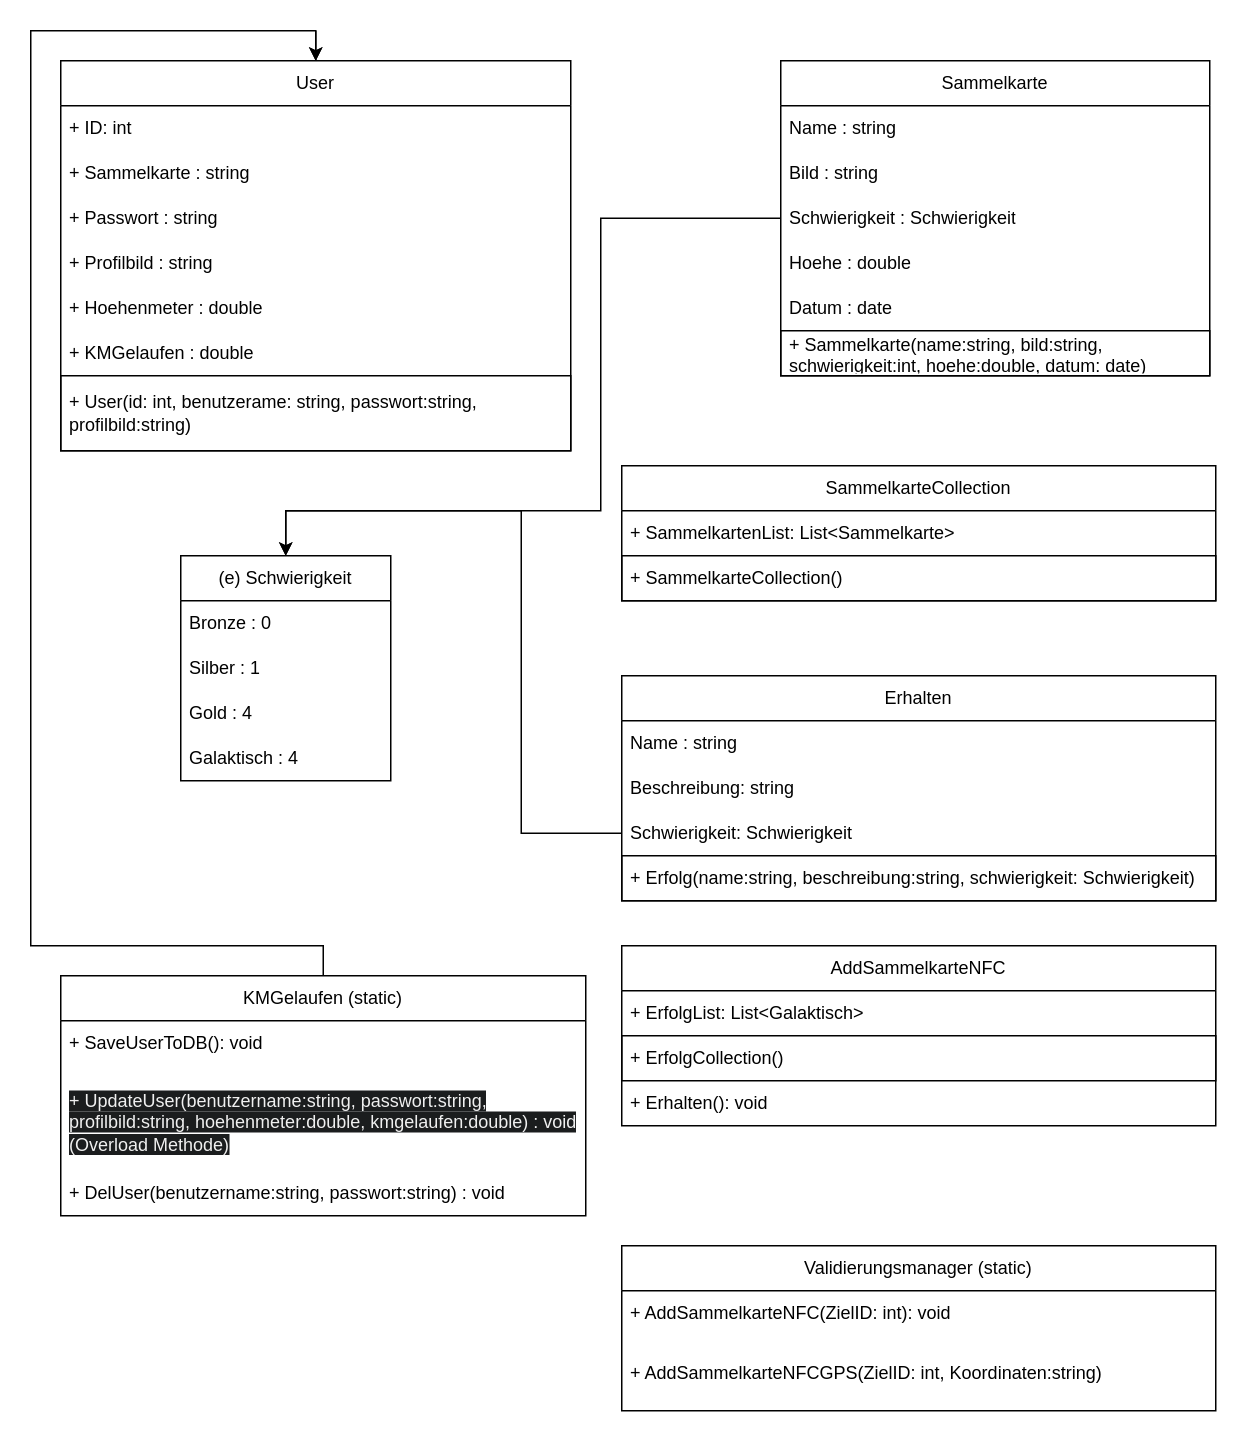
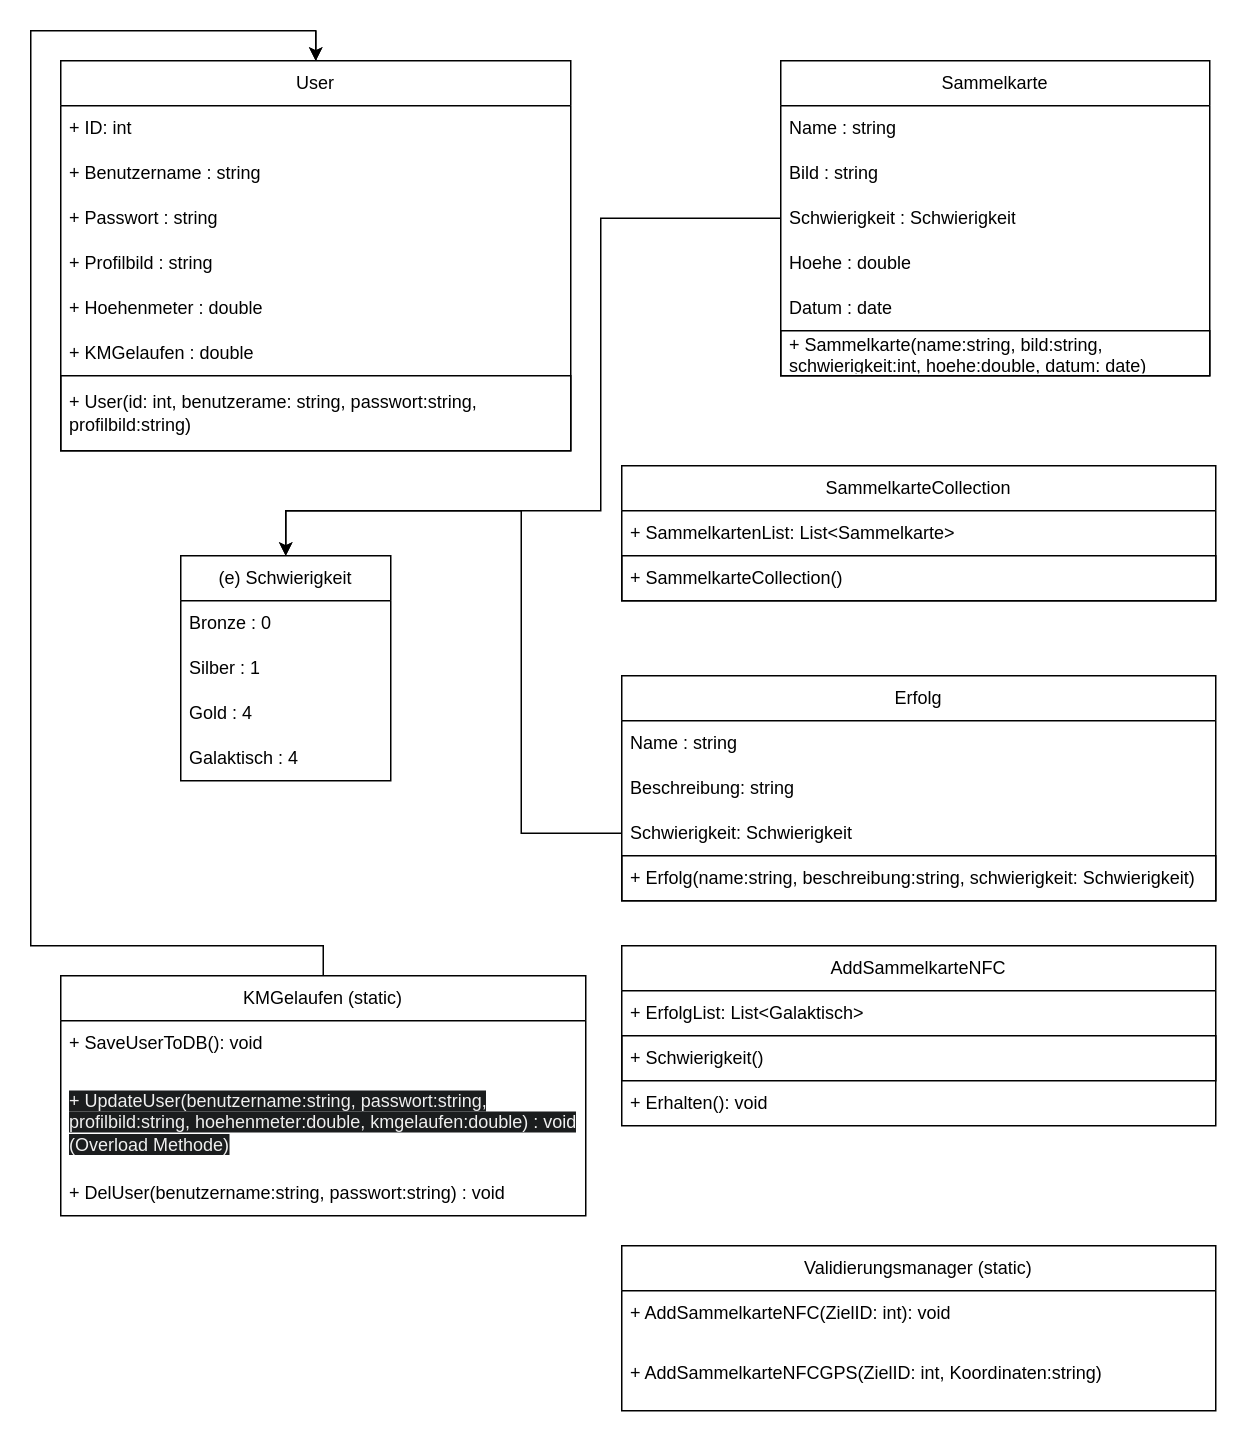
  <mxCell id="0" />
  <mxCell id="1" parent="0" />
  <mxCell id="2" value="User" style="swimlane;fontStyle=0;childLayout=stackLayout;horizontal=1;startSize=30;horizontalStack=0;resizeParent=1;resizeParentMax=0;resizeLast=0;collapsible=1;marginBottom=0;whiteSpace=wrap;html=1;" parent="1" vertex="1"><mxGeometry x="40" y="40" width="340" height="260" as="geometry" /></mxCell>
  <mxCell id="3" value="+ ID: int" style="text;strokeColor=none;fillColor=none;align=left;verticalAlign=middle;spacingLeft=4;spacingRight=4;overflow=hidden;points=[[0,0.5],[1,0.5]];portConstraint=eastwest;rotatable=0;whiteSpace=wrap;html=1;" parent="2" vertex="1"><mxGeometry y="30" width="340" height="30" as="geometry" /></mxCell>
- <mxCell id="4" value="+ Sammelkarte : string" style="text;strokeColor=none;fillColor=none;align=left;verticalAlign=middle;spacingLeft=4;spacingRight=4;overflow=hidden;points=[[0,0.5],[1,0.5]];portConstraint=eastwest;rotatable=0;whiteSpace=wrap;html=1;" parent="2" vertex="1"><mxGeometry y="60" width="340" height="30" as="geometry" /></mxCell>
+ <mxCell id="4" value="+ Benutzername : string" style="text;strokeColor=none;fillColor=none;align=left;verticalAlign=middle;spacingLeft=4;spacingRight=4;overflow=hidden;points=[[0,0.5],[1,0.5]];portConstraint=eastwest;rotatable=0;whiteSpace=wrap;html=1;" parent="2" vertex="1"><mxGeometry y="60" width="340" height="30" as="geometry" /></mxCell>
  <mxCell id="5" value="+ Passwort : string" style="text;strokeColor=none;fillColor=none;align=left;verticalAlign=middle;spacingLeft=4;spacingRight=4;overflow=hidden;points=[[0,0.5],[1,0.5]];portConstraint=eastwest;rotatable=0;whiteSpace=wrap;html=1;" parent="2" vertex="1"><mxGeometry y="90" width="340" height="30" as="geometry" /></mxCell>
  <mxCell id="6" value="+ Profilbild : string" style="text;strokeColor=none;fillColor=none;align=left;verticalAlign=middle;spacingLeft=4;spacingRight=4;overflow=hidden;points=[[0,0.5],[1,0.5]];portConstraint=eastwest;rotatable=0;whiteSpace=wrap;html=1;" parent="2" vertex="1"><mxGeometry y="120" width="340" height="30" as="geometry" /></mxCell>
  <mxCell id="7" value="+ Hoehenmeter : double" style="text;strokeColor=none;fillColor=none;align=left;verticalAlign=middle;spacingLeft=4;spacingRight=4;overflow=hidden;points=[[0,0.5],[1,0.5]];portConstraint=eastwest;rotatable=0;whiteSpace=wrap;html=1;" parent="2" vertex="1"><mxGeometry y="150" width="340" height="30" as="geometry" /></mxCell>
  <mxCell id="8" value="+ KMGelaufen : double" style="text;strokeColor=none;fillColor=none;align=left;verticalAlign=middle;spacingLeft=4;spacingRight=4;overflow=hidden;points=[[0,0.5],[1,0.5]];portConstraint=eastwest;rotatable=0;whiteSpace=wrap;html=1;" parent="2" vertex="1"><mxGeometry y="180" width="340" height="30" as="geometry" /></mxCell>
  <mxCell id="9" value="+ User(id: int, benutzerame: string, passwort:string, profilbild:string)" style="text;strokeColor=default;fillColor=none;align=left;verticalAlign=middle;spacingLeft=4;spacingRight=4;overflow=hidden;points=[[0,0.5],[1,0.5]];portConstraint=eastwest;rotatable=0;whiteSpace=wrap;html=1;" parent="2" vertex="1"><mxGeometry y="210" width="340" height="50" as="geometry" /></mxCell>
  <mxCell id="10" style="edgeStyle=orthogonalEdgeStyle;rounded=0;orthogonalLoop=1;jettySize=auto;html=1;entryX=0.5;entryY=0;entryDx=0;entryDy=0;" parent="2" target="2" edge="1"><mxGeometry relative="1" as="geometry"><mxPoint x="170" as="sourcePoint" /><Array as="points"><mxPoint x="170" y="-20" /></Array></mxGeometry></mxCell>
  <mxCell id="11" value="Sammelkarte" style="swimlane;fontStyle=0;childLayout=stackLayout;horizontal=1;startSize=30;horizontalStack=0;resizeParent=1;resizeParentMax=0;resizeLast=0;collapsible=1;marginBottom=0;whiteSpace=wrap;html=1;" parent="1" vertex="1"><mxGeometry x="520" y="40" width="286" height="210" as="geometry" /></mxCell>
  <mxCell id="12" value="Name : string" style="text;strokeColor=none;fillColor=none;align=left;verticalAlign=middle;spacingLeft=4;spacingRight=4;overflow=hidden;points=[[0,0.5],[1,0.5]];portConstraint=eastwest;rotatable=0;whiteSpace=wrap;html=1;" parent="11" vertex="1"><mxGeometry y="30" width="286" height="30" as="geometry" /></mxCell>
  <mxCell id="13" value="Bild : string" style="text;strokeColor=none;fillColor=none;align=left;verticalAlign=middle;spacingLeft=4;spacingRight=4;overflow=hidden;points=[[0,0.5],[1,0.5]];portConstraint=eastwest;rotatable=0;whiteSpace=wrap;html=1;" parent="11" vertex="1"><mxGeometry y="60" width="286" height="30" as="geometry" /></mxCell>
  <mxCell id="14" value="Schwierigkeit : Schwierigkeit" style="text;strokeColor=none;fillColor=none;align=left;verticalAlign=middle;spacingLeft=4;spacingRight=4;overflow=hidden;points=[[0,0.5],[1,0.5]];portConstraint=eastwest;rotatable=0;whiteSpace=wrap;html=1;" parent="11" vertex="1"><mxGeometry y="90" width="286" height="30" as="geometry" /></mxCell>
  <mxCell id="15" value="Hoehe : double" style="text;strokeColor=none;fillColor=none;align=left;verticalAlign=middle;spacingLeft=4;spacingRight=4;overflow=hidden;points=[[0,0.5],[1,0.5]];portConstraint=eastwest;rotatable=0;whiteSpace=wrap;html=1;" parent="11" vertex="1"><mxGeometry y="120" width="286" height="30" as="geometry" /></mxCell>
  <mxCell id="16" value="Datum : date" style="text;strokeColor=none;fillColor=none;align=left;verticalAlign=middle;spacingLeft=4;spacingRight=4;overflow=hidden;points=[[0,0.5],[1,0.5]];portConstraint=eastwest;rotatable=0;whiteSpace=wrap;html=1;" parent="11" vertex="1"><mxGeometry y="150" width="286" height="30" as="geometry" /></mxCell>
  <mxCell id="17" value="+ Sammelkarte(name:string, bild:string, schwierigkeit:int, hoehe:double, datum: date)" style="text;strokeColor=default;fillColor=none;align=left;verticalAlign=middle;spacingLeft=4;spacingRight=4;overflow=hidden;points=[[0,0.5],[1,0.5]];portConstraint=eastwest;rotatable=0;whiteSpace=wrap;html=1;" parent="11" vertex="1"><mxGeometry y="180" width="286" height="30" as="geometry" /></mxCell>
  <mxCell id="18" value="SammelkarteCollection" style="swimlane;fontStyle=0;childLayout=stackLayout;horizontal=1;startSize=30;horizontalStack=0;resizeParent=1;resizeParentMax=0;resizeLast=0;collapsible=1;marginBottom=0;whiteSpace=wrap;html=1;" parent="1" vertex="1"><mxGeometry x="414" y="310" width="396" height="90" as="geometry" /></mxCell>
  <mxCell id="19" value="+ SammelkartenList: List&amp;lt;Sammelkarte&amp;gt;" style="text;strokeColor=none;fillColor=none;align=left;verticalAlign=middle;spacingLeft=4;spacingRight=4;overflow=hidden;points=[[0,0.5],[1,0.5]];portConstraint=eastwest;rotatable=0;whiteSpace=wrap;html=1;" parent="18" vertex="1"><mxGeometry y="30" width="396" height="30" as="geometry" /></mxCell>
  <mxCell id="20" value="+ SammelkarteCollection()" style="text;strokeColor=default;fillColor=none;align=left;verticalAlign=middle;spacingLeft=4;spacingRight=4;overflow=hidden;points=[[0,0.5],[1,0.5]];portConstraint=eastwest;rotatable=0;whiteSpace=wrap;html=1;" parent="18" vertex="1"><mxGeometry y="60" width="396" height="30" as="geometry" /></mxCell>
- <mxCell id="21" value="Erhalten" style="swimlane;fontStyle=0;childLayout=stackLayout;horizontal=1;startSize=30;horizontalStack=0;resizeParent=1;resizeParentMax=0;resizeLast=0;collapsible=1;marginBottom=0;whiteSpace=wrap;html=1;" parent="1" vertex="1"><mxGeometry x="414" y="450" width="396" height="150" as="geometry" /></mxCell>
+ <mxCell id="21" value="Erfolg" style="swimlane;fontStyle=0;childLayout=stackLayout;horizontal=1;startSize=30;horizontalStack=0;resizeParent=1;resizeParentMax=0;resizeLast=0;collapsible=1;marginBottom=0;whiteSpace=wrap;html=1;" parent="1" vertex="1"><mxGeometry x="414" y="450" width="396" height="150" as="geometry" /></mxCell>
  <mxCell id="22" value="Name : string" style="text;strokeColor=none;fillColor=none;align=left;verticalAlign=middle;spacingLeft=4;spacingRight=4;overflow=hidden;points=[[0,0.5],[1,0.5]];portConstraint=eastwest;rotatable=0;whiteSpace=wrap;html=1;" parent="21" vertex="1"><mxGeometry y="30" width="396" height="30" as="geometry" /></mxCell>
  <mxCell id="23" value="Beschreibung: string" style="text;strokeColor=none;fillColor=none;align=left;verticalAlign=middle;spacingLeft=4;spacingRight=4;overflow=hidden;points=[[0,0.5],[1,0.5]];portConstraint=eastwest;rotatable=0;whiteSpace=wrap;html=1;" parent="21" vertex="1"><mxGeometry y="60" width="396" height="30" as="geometry" /></mxCell>
  <mxCell id="24" value="Schwierigkeit: Schwierigkeit" style="text;strokeColor=none;fillColor=none;align=left;verticalAlign=middle;spacingLeft=4;spacingRight=4;overflow=hidden;points=[[0,0.5],[1,0.5]];portConstraint=eastwest;rotatable=0;whiteSpace=wrap;html=1;" parent="21" vertex="1"><mxGeometry y="90" width="396" height="30" as="geometry" /></mxCell>
  <mxCell id="25" value="+ Erfolg(name:string, beschreibung:string, schwierigkeit: Schwierigkeit)" style="text;strokeColor=default;fillColor=none;align=left;verticalAlign=middle;spacingLeft=4;spacingRight=4;overflow=hidden;points=[[0,0.5],[1,0.5]];portConstraint=eastwest;rotatable=0;whiteSpace=wrap;html=1;" parent="21" vertex="1"><mxGeometry y="120" width="396" height="30" as="geometry" /></mxCell>
  <mxCell id="26" value="AddSammelkarteNFC" style="swimlane;fontStyle=0;childLayout=stackLayout;horizontal=1;startSize=30;horizontalStack=0;resizeParent=1;resizeParentMax=0;resizeLast=0;collapsible=1;marginBottom=0;whiteSpace=wrap;html=1;" parent="1" vertex="1"><mxGeometry x="414" y="630" width="396" height="120" as="geometry" /></mxCell>
  <mxCell id="27" value="+ ErfolgList: List&amp;lt;Galaktisch&amp;gt;" style="text;strokeColor=none;fillColor=none;align=left;verticalAlign=middle;spacingLeft=4;spacingRight=4;overflow=hidden;points=[[0,0.5],[1,0.5]];portConstraint=eastwest;rotatable=0;whiteSpace=wrap;html=1;" parent="26" vertex="1"><mxGeometry y="30" width="396" height="30" as="geometry" /></mxCell>
- <mxCell id="28" value="+ ErfolgCollection()" style="text;strokeColor=default;fillColor=none;align=left;verticalAlign=middle;spacingLeft=4;spacingRight=4;overflow=hidden;points=[[0,0.5],[1,0.5]];portConstraint=eastwest;rotatable=0;whiteSpace=wrap;html=1;" parent="26" vertex="1"><mxGeometry y="60" width="396" height="30" as="geometry" /></mxCell>
+ <mxCell id="28" value="+ Schwierigkeit()" style="text;strokeColor=default;fillColor=none;align=left;verticalAlign=middle;spacingLeft=4;spacingRight=4;overflow=hidden;points=[[0,0.5],[1,0.5]];portConstraint=eastwest;rotatable=0;whiteSpace=wrap;html=1;" parent="26" vertex="1"><mxGeometry y="60" width="396" height="30" as="geometry" /></mxCell>
  <mxCell id="29" value="+ Erhalten(): void" style="text;strokeColor=none;fillColor=none;align=left;verticalAlign=middle;spacingLeft=4;spacingRight=4;overflow=hidden;points=[[0,0.5],[1,0.5]];portConstraint=eastwest;rotatable=0;whiteSpace=wrap;html=1;" parent="26" vertex="1"><mxGeometry y="90" width="396" height="30" as="geometry" /></mxCell>
  <mxCell id="30" value="(e) Schwierigkeit" style="swimlane;fontStyle=0;childLayout=stackLayout;horizontal=1;startSize=30;horizontalStack=0;resizeParent=1;resizeParentMax=0;resizeLast=0;collapsible=1;marginBottom=0;whiteSpace=wrap;html=1;" parent="1" vertex="1"><mxGeometry x="120" y="370" width="140" height="150" as="geometry" /></mxCell>
  <mxCell id="31" value="Bronze : 0" style="text;strokeColor=none;fillColor=none;align=left;verticalAlign=middle;spacingLeft=4;spacingRight=4;overflow=hidden;points=[[0,0.5],[1,0.5]];portConstraint=eastwest;rotatable=0;whiteSpace=wrap;html=1;" parent="30" vertex="1"><mxGeometry y="30" width="140" height="30" as="geometry" /></mxCell>
  <mxCell id="32" value="Silber : 1" style="text;strokeColor=none;fillColor=none;align=left;verticalAlign=middle;spacingLeft=4;spacingRight=4;overflow=hidden;points=[[0,0.5],[1,0.5]];portConstraint=eastwest;rotatable=0;whiteSpace=wrap;html=1;" parent="30" vertex="1"><mxGeometry y="60" width="140" height="30" as="geometry" /></mxCell>
  <mxCell id="33" value="Gold : 4" style="text;strokeColor=none;fillColor=none;align=left;verticalAlign=middle;spacingLeft=4;spacingRight=4;overflow=hidden;points=[[0,0.5],[1,0.5]];portConstraint=eastwest;rotatable=0;whiteSpace=wrap;html=1;" parent="30" vertex="1"><mxGeometry y="90" width="140" height="30" as="geometry" /></mxCell>
  <mxCell id="34" value="Galaktisch : 4" style="text;strokeColor=none;fillColor=none;align=left;verticalAlign=middle;spacingLeft=4;spacingRight=4;overflow=hidden;points=[[0,0.5],[1,0.5]];portConstraint=eastwest;rotatable=0;whiteSpace=wrap;html=1;" parent="30" vertex="1"><mxGeometry y="120" width="140" height="30" as="geometry" /></mxCell>
  <mxCell id="35" value="KMGelaufen (static)" style="swimlane;fontStyle=0;childLayout=stackLayout;horizontal=1;startSize=30;horizontalStack=0;resizeParent=1;resizeParentMax=0;resizeLast=0;collapsible=1;marginBottom=0;whiteSpace=wrap;html=1;" parent="1" vertex="1"><mxGeometry x="40" y="650" width="350" height="160" as="geometry" /></mxCell>
  <mxCell id="36" value="+ SaveUserToDB(): void" style="text;strokeColor=none;fillColor=none;align=left;verticalAlign=middle;spacingLeft=4;spacingRight=4;overflow=hidden;points=[[0,0.5],[1,0.5]];portConstraint=eastwest;rotatable=0;whiteSpace=wrap;html=1;" parent="35" vertex="1"><mxGeometry y="30" width="350" height="30" as="geometry" /></mxCell>
  <mxCell id="37" value="&#10;&lt;span style=&quot;color: rgb(240, 240, 240); font-family: Helvetica; font-size: 12px; font-style: normal; font-variant-ligatures: normal; font-variant-caps: normal; font-weight: 400; letter-spacing: normal; orphans: 2; text-align: left; text-indent: 0px; text-transform: none; widows: 2; word-spacing: 0px; -webkit-text-stroke-width: 0px; white-space: normal; background-color: rgb(27, 29, 30); text-decoration-thickness: initial; text-decoration-style: initial; text-decoration-color: initial; display: inline !important; float: none;&quot;&gt;+ UpdateUser(benutzername:string, passwort:string, profilbild:string, hoehenmeter:double, kmgelaufen:double) : void (Overload Methode)&lt;/span&gt;&#10;&#10;" style="text;strokeColor=none;fillColor=none;align=left;verticalAlign=middle;spacingLeft=4;spacingRight=4;overflow=hidden;points=[[0,0.5],[1,0.5]];portConstraint=eastwest;rotatable=0;whiteSpace=wrap;html=1;" parent="35" vertex="1"><mxGeometry y="60" width="350" height="70" as="geometry" /></mxCell>
  <mxCell id="38" value="+ DelUser(benutzername:string, passwort:string) : void" style="text;strokeColor=none;fillColor=none;align=left;verticalAlign=middle;spacingLeft=4;spacingRight=4;overflow=hidden;points=[[0,0.5],[1,0.5]];portConstraint=eastwest;rotatable=0;whiteSpace=wrap;html=1;" parent="35" vertex="1"><mxGeometry y="130" width="350" height="30" as="geometry" /></mxCell>
  <mxCell id="39" style="edgeStyle=orthogonalEdgeStyle;rounded=0;orthogonalLoop=1;jettySize=auto;html=1;exitX=0;exitY=0.5;exitDx=0;exitDy=0;entryX=0.5;entryY=0;entryDx=0;entryDy=0;" parent="1" source="14" target="30" edge="1"><mxGeometry relative="1" as="geometry"><Array as="points"><mxPoint x="400" y="145" /><mxPoint x="400" y="340" /><mxPoint x="190" y="340" /></Array></mxGeometry></mxCell>
  <mxCell id="40" style="edgeStyle=orthogonalEdgeStyle;rounded=0;orthogonalLoop=1;jettySize=auto;html=1;exitX=0;exitY=0.5;exitDx=0;exitDy=0;entryX=0.5;entryY=0;entryDx=0;entryDy=0;" parent="1" source="24" target="30" edge="1"><mxGeometry relative="1" as="geometry"><Array as="points"><mxPoint x="347" y="555" /><mxPoint x="347" y="340" /><mxPoint x="190" y="340" /></Array></mxGeometry></mxCell>
  <mxCell id="41" value="" style="edgeStyle=orthogonalEdgeStyle;rounded=0;orthogonalLoop=1;jettySize=auto;html=1;exitX=0.5;exitY=0;exitDx=0;exitDy=0;" parent="1" source="35" edge="1"><mxGeometry relative="1" as="geometry"><mxPoint x="215" y="650" as="sourcePoint" /><mxPoint x="210" y="40" as="targetPoint" /><Array as="points"><mxPoint x="215" y="630" /><mxPoint x="20" y="630" /><mxPoint x="20" y="20" /></Array></mxGeometry></mxCell>
  <mxCell id="42" value="Validierungsmanager (static)" style="swimlane;fontStyle=0;childLayout=stackLayout;horizontal=1;startSize=30;horizontalStack=0;resizeParent=1;resizeParentMax=0;resizeLast=0;collapsible=1;marginBottom=0;whiteSpace=wrap;html=1;" parent="1" vertex="1"><mxGeometry x="414" y="830" width="396" height="110" as="geometry" /></mxCell>
  <mxCell id="43" value="+ AddSammelkarteNFC(ZielID: int): void" style="text;strokeColor=none;fillColor=none;align=left;verticalAlign=middle;spacingLeft=4;spacingRight=4;overflow=hidden;points=[[0,0.5],[1,0.5]];portConstraint=eastwest;rotatable=0;whiteSpace=wrap;html=1;" parent="42" vertex="1"><mxGeometry y="30" width="396" height="30" as="geometry" /></mxCell>
  <mxCell id="44" value="+ AddSammelkarteNFCGPS(ZielID: int, Koordinaten:string)" style="text;strokeColor=none;fillColor=none;align=left;verticalAlign=middle;spacingLeft=4;spacingRight=4;overflow=hidden;points=[[0,0.5],[1,0.5]];portConstraint=eastwest;rotatable=0;whiteSpace=wrap;html=1;" parent="42" vertex="1"><mxGeometry y="60" width="396" height="50" as="geometry" /></mxCell>
